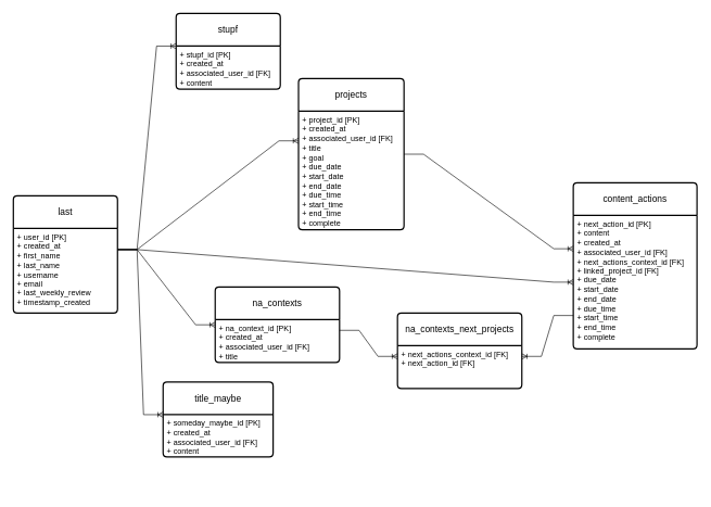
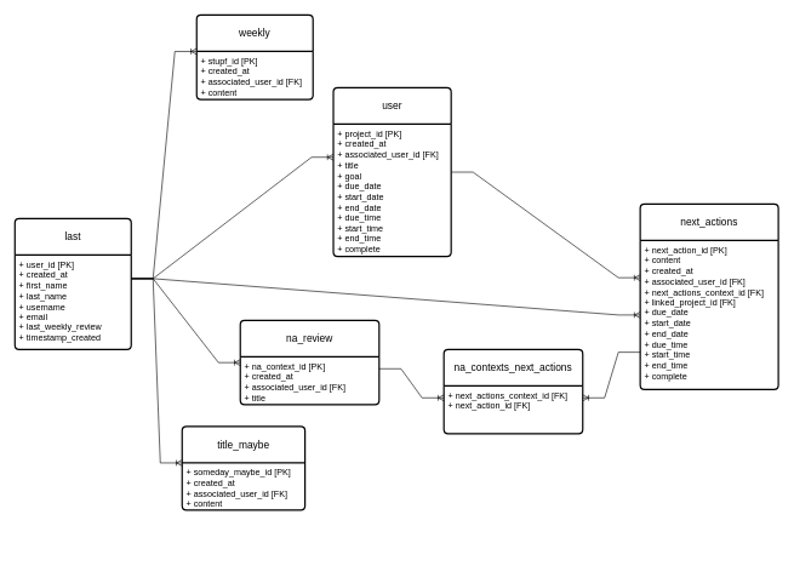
  <mxCell id="0" />
  <mxCell id="1" parent="0" />
  <mxCell id="2" value="last" style="swimlane;childLayout=stackLayout;horizontal=1;startSize=50;horizontalStack=0;rounded=1;fontSize=14;fontStyle=0;strokeWidth=2;resizeParent=0;resizeLast=1;shadow=0;dashed=0;align=center;arcSize=4;whiteSpace=wrap;html=1;" parent="1" vertex="1"><mxGeometry x="20" y="300" width="160" height="180" as="geometry" /></mxCell>
  <mxCell id="3" value="+ user_id [PK]&lt;div&gt;+ created_at&lt;br&gt;&lt;div&gt;+ first_name&lt;div&gt;+ last_name&lt;/div&gt;&lt;div&gt;+ username&lt;/div&gt;&lt;div&gt;+ email&lt;/div&gt;&lt;div&gt;&lt;span style=&quot;background-color: transparent; color: light-dark(rgb(0, 0, 0), rgb(255, 255, 255));&quot;&gt;+ last_weekly_review&amp;nbsp;&lt;/span&gt;&lt;/div&gt;&lt;div&gt;&lt;span style=&quot;background-color: transparent; color: light-dark(rgb(0, 0, 0), rgb(255, 255, 255));&quot;&gt;+ timestamp_created&lt;/span&gt;&lt;/div&gt;&lt;div&gt;&lt;br&gt;&lt;/div&gt;&lt;/div&gt;&lt;/div&gt;" style="align=left;strokeColor=none;fillColor=none;spacingLeft=4;spacingRight=4;fontSize=12;verticalAlign=top;resizable=0;rotatable=0;part=1;html=1;whiteSpace=wrap;" parent="2" vertex="1"><mxGeometry y="50" width="160" height="130" as="geometry" /></mxCell>
- <mxCell id="4" value="content_actions" style="swimlane;childLayout=stackLayout;horizontal=1;startSize=50;horizontalStack=0;rounded=1;fontSize=14;fontStyle=0;strokeWidth=2;resizeParent=0;resizeLast=1;shadow=0;dashed=0;align=center;arcSize=4;whiteSpace=wrap;html=1;" parent="1" vertex="1"><mxGeometry x="880" y="280" width="190" height="255" as="geometry" /></mxCell>
+ <mxCell id="4" value="next_actions" style="swimlane;childLayout=stackLayout;horizontal=1;startSize=50;horizontalStack=0;rounded=1;fontSize=14;fontStyle=0;strokeWidth=2;resizeParent=0;resizeLast=1;shadow=0;dashed=0;align=center;arcSize=4;whiteSpace=wrap;html=1;" parent="1" vertex="1"><mxGeometry x="880" y="280" width="190" height="255" as="geometry" /></mxCell>
  <mxCell id="5" value="+ next_action_id [PK]&lt;div&gt;+ content&lt;br&gt;&lt;div&gt;+ created_at&lt;br&gt;&lt;div&gt;+ associated_user_id [FK]&lt;br&gt;&lt;div&gt;+ next_actions_context_id [FK]&lt;/div&gt;&lt;div&gt;+ linked_project_id [FK]&lt;/div&gt;&lt;div&gt;&lt;div&gt;+ due_date&lt;/div&gt;&lt;div&gt;+ start_date&lt;/div&gt;&lt;div&gt;+ end_date&lt;/div&gt;&lt;div&gt;&lt;span style=&quot;background-color: transparent; color: light-dark(rgb(0, 0, 0), rgb(255, 255, 255));&quot;&gt;+ due_time&lt;/span&gt;&lt;/div&gt;&lt;div&gt;+ start_time&lt;/div&gt;&lt;div&gt;+ end_time&lt;/div&gt;&lt;/div&gt;&lt;div&gt;+ complete&lt;/div&gt;&lt;div&gt;&lt;br&gt;&lt;/div&gt;&lt;/div&gt;&lt;/div&gt;&lt;/div&gt;" style="align=left;strokeColor=none;fillColor=none;spacingLeft=4;spacingRight=4;fontSize=12;verticalAlign=top;resizable=0;rotatable=0;part=1;html=1;whiteSpace=wrap;" parent="4" vertex="1"><mxGeometry y="50" width="190" height="205" as="geometry" /></mxCell>
- <mxCell id="6" value="projects" style="swimlane;childLayout=stackLayout;horizontal=1;startSize=50;horizontalStack=0;rounded=1;fontSize=14;fontStyle=0;strokeWidth=2;resizeParent=0;resizeLast=1;shadow=0;dashed=0;align=center;arcSize=4;whiteSpace=wrap;html=1;" parent="1" vertex="1"><mxGeometry x="458" y="120" width="162" height="232" as="geometry" /></mxCell>
+ <mxCell id="6" value="user" style="swimlane;childLayout=stackLayout;horizontal=1;startSize=50;horizontalStack=0;rounded=1;fontSize=14;fontStyle=0;strokeWidth=2;resizeParent=0;resizeLast=1;shadow=0;dashed=0;align=center;arcSize=4;whiteSpace=wrap;html=1;" parent="1" vertex="1"><mxGeometry x="458" y="120" width="162" height="232" as="geometry" /></mxCell>
  <mxCell id="7" value="+ project_id [PK]&lt;div&gt;+ created_at&lt;br&gt;&lt;div&gt;+ associated_user_id [FK]&lt;br&gt;&lt;/div&gt;&lt;div&gt;+ title&lt;/div&gt;&lt;div&gt;+ goal&lt;/div&gt;&lt;div&gt;+ due_date&lt;/div&gt;&lt;div&gt;+ start_date&lt;/div&gt;&lt;div&gt;+ end_date&lt;/div&gt;&lt;div&gt;&lt;span style=&quot;background-color: transparent; color: light-dark(rgb(0, 0, 0), rgb(255, 255, 255));&quot;&gt;+ due_time&lt;/span&gt;&lt;/div&gt;&lt;div&gt;+ start_time&lt;/div&gt;&lt;div&gt;+ end_time&lt;/div&gt;&lt;div&gt;+ complete&lt;/div&gt;&lt;div&gt;&lt;br&gt;&lt;/div&gt;&lt;/div&gt;" style="align=left;strokeColor=none;fillColor=none;spacingLeft=4;spacingRight=4;fontSize=12;verticalAlign=top;resizable=0;rotatable=0;part=1;html=1;whiteSpace=wrap;" parent="6" vertex="1"><mxGeometry y="50" width="162" height="182" as="geometry" /></mxCell>
  <mxCell id="8" value="title_maybe" style="swimlane;childLayout=stackLayout;horizontal=1;startSize=50;horizontalStack=0;rounded=1;fontSize=14;fontStyle=0;strokeWidth=2;resizeParent=0;resizeLast=1;shadow=0;dashed=0;align=center;arcSize=4;whiteSpace=wrap;html=1;" parent="1" vertex="1"><mxGeometry x="250" y="586" width="169" height="115" as="geometry" /></mxCell>
  <mxCell id="9" value="+ someday_maybe_id [PK]&lt;div&gt;+ created_at&lt;br&gt;&lt;div&gt;+ associated_user_id [FK]&lt;br&gt;&lt;/div&gt;&lt;div&gt;+ content&lt;/div&gt;&lt;/div&gt;" style="align=left;strokeColor=none;fillColor=none;spacingLeft=4;spacingRight=4;fontSize=12;verticalAlign=top;resizable=0;rotatable=0;part=1;html=1;whiteSpace=wrap;" parent="8" vertex="1"><mxGeometry y="50" width="169" height="65" as="geometry" /></mxCell>
- <mxCell id="10" value="na_contexts" style="swimlane;childLayout=stackLayout;horizontal=1;startSize=50;horizontalStack=0;rounded=1;fontSize=14;fontStyle=0;strokeWidth=2;resizeParent=0;resizeLast=1;shadow=0;dashed=0;align=center;arcSize=4;whiteSpace=wrap;html=1;" parent="1" vertex="1"><mxGeometry x="330" y="440" width="191" height="116" as="geometry" /></mxCell>
+ <mxCell id="10" value="na_review" style="swimlane;childLayout=stackLayout;horizontal=1;startSize=50;horizontalStack=0;rounded=1;fontSize=14;fontStyle=0;strokeWidth=2;resizeParent=0;resizeLast=1;shadow=0;dashed=0;align=center;arcSize=4;whiteSpace=wrap;html=1;" parent="1" vertex="1"><mxGeometry x="330" y="440" width="191" height="116" as="geometry" /></mxCell>
  <mxCell id="11" value="+ na_context_id [PK]&lt;div&gt;+ created_at&lt;/div&gt;&lt;div&gt;+ associated_user_id [FK]&lt;/div&gt;&lt;div&gt;+ title&lt;/div&gt;" style="align=left;strokeColor=none;fillColor=none;spacingLeft=4;spacingRight=4;fontSize=12;verticalAlign=top;resizable=0;rotatable=0;part=1;html=1;whiteSpace=wrap;" parent="10" vertex="1"><mxGeometry y="50" width="191" height="66" as="geometry" /></mxCell>
- <mxCell id="12" value="stupf" style="swimlane;childLayout=stackLayout;horizontal=1;startSize=50;horizontalStack=0;rounded=1;fontSize=14;fontStyle=0;strokeWidth=2;resizeParent=0;resizeLast=1;shadow=0;dashed=0;align=center;arcSize=4;whiteSpace=wrap;html=1;" parent="1" vertex="1"><mxGeometry x="270" y="20" width="160" height="116" as="geometry" /></mxCell>
+ <mxCell id="12" value="weekly" style="swimlane;childLayout=stackLayout;horizontal=1;startSize=50;horizontalStack=0;rounded=1;fontSize=14;fontStyle=0;strokeWidth=2;resizeParent=0;resizeLast=1;shadow=0;dashed=0;align=center;arcSize=4;whiteSpace=wrap;html=1;" parent="1" vertex="1"><mxGeometry x="270" y="20" width="160" height="116" as="geometry" /></mxCell>
  <mxCell id="13" value="+ stupf_id [PK]&lt;div&gt;+ created_at&lt;br&gt;&lt;div&gt;+ associated_user_id [FK]&lt;br&gt;&lt;/div&gt;&lt;div&gt;+ content&lt;/div&gt;&lt;/div&gt;" style="align=left;strokeColor=none;fillColor=none;spacingLeft=4;spacingRight=4;fontSize=12;verticalAlign=top;resizable=0;rotatable=0;part=1;html=1;whiteSpace=wrap;" parent="12" vertex="1"><mxGeometry y="50" width="160" height="66" as="geometry" /></mxCell>
  <mxCell id="14" value="" style="edgeStyle=entityRelationEdgeStyle;fontSize=12;html=1;endArrow=ERoneToMany;rounded=0;exitX=1;exitY=0.5;exitDx=0;exitDy=0;entryX=0;entryY=0.25;entryDx=0;entryDy=0;" parent="1" source="6" target="5" edge="1"><mxGeometry width="100" height="100" relative="1" as="geometry"><mxPoint x="576" y="288" as="sourcePoint" /><mxPoint x="676" y="188" as="targetPoint" /><Array as="points"><mxPoint x="714" y="231" /><mxPoint x="646" y="192" /><mxPoint x="601" y="188" /><mxPoint x="695" y="117" /></Array></mxGeometry></mxCell>
  <mxCell id="15" value="" style="edgeStyle=entityRelationEdgeStyle;fontSize=12;html=1;endArrow=ERoneToMany;rounded=0;exitX=1;exitY=0.25;exitDx=0;exitDy=0;entryX=0;entryY=0;entryDx=0;entryDy=0;" parent="1" source="3" target="13" edge="1"><mxGeometry width="100" height="100" relative="1" as="geometry"><mxPoint x="250" y="424" as="sourcePoint" /><mxPoint x="384" y="353" as="targetPoint" /><Array as="points"><mxPoint x="408" y="385" /><mxPoint x="340" y="346" /><mxPoint x="295" y="342" /><mxPoint x="389" y="271" /></Array></mxGeometry></mxCell>
  <mxCell id="16" value="" style="edgeStyle=entityRelationEdgeStyle;fontSize=12;html=1;endArrow=ERoneToMany;rounded=0;exitX=1;exitY=0.25;exitDx=0;exitDy=0;entryX=0;entryY=0.25;entryDx=0;entryDy=0;" parent="1" source="3" target="7" edge="1"><mxGeometry width="100" height="100" relative="1" as="geometry"><mxPoint x="404" y="352" as="sourcePoint" /><mxPoint x="538" y="281" as="targetPoint" /><Array as="points"><mxPoint x="562" y="313" /><mxPoint x="494" y="274" /><mxPoint x="449" y="270" /><mxPoint x="543" y="199" /></Array></mxGeometry></mxCell>
  <mxCell id="17" value="" style="edgeStyle=entityRelationEdgeStyle;fontSize=12;html=1;endArrow=ERoneToMany;rounded=0;exitX=1;exitY=0.25;exitDx=0;exitDy=0;entryX=0;entryY=0.5;entryDx=0;entryDy=0;" parent="1" source="3" target="5" edge="1"><mxGeometry width="100" height="100" relative="1" as="geometry"><mxPoint x="365" y="581" as="sourcePoint" /><mxPoint x="499" y="510" as="targetPoint" /><Array as="points"><mxPoint x="523" y="542" /><mxPoint x="455" y="503" /><mxPoint x="410" y="499" /><mxPoint x="504" y="428" /></Array></mxGeometry></mxCell>
  <mxCell id="18" value="" style="edgeStyle=entityRelationEdgeStyle;fontSize=12;html=1;endArrow=ERoneToMany;rounded=0;exitX=1;exitY=0.25;exitDx=0;exitDy=0;entryX=0;entryY=0.5;entryDx=0;entryDy=0;" parent="1" source="3" target="10" edge="1"><mxGeometry width="100" height="100" relative="1" as="geometry"><mxPoint x="408" y="627" as="sourcePoint" /><mxPoint x="542" y="556" as="targetPoint" /><Array as="points"><mxPoint x="566" y="588" /><mxPoint x="498" y="549" /><mxPoint x="453" y="545" /><mxPoint x="547" y="474" /></Array></mxGeometry></mxCell>
  <mxCell id="19" value="" style="edgeStyle=entityRelationEdgeStyle;fontSize=12;html=1;endArrow=ERoneToMany;rounded=0;exitX=1;exitY=0.25;exitDx=0;exitDy=0;entryX=0;entryY=0;entryDx=0;entryDy=0;" parent="1" source="3" target="9" edge="1"><mxGeometry width="100" height="100" relative="1" as="geometry"><mxPoint x="420" y="414" as="sourcePoint" /><mxPoint x="810" y="403" as="targetPoint" /><Array as="points"><mxPoint x="717" y="541" /><mxPoint x="649" y="502" /><mxPoint x="604" y="498" /><mxPoint x="698" y="427" /></Array></mxGeometry></mxCell>
  <mxCell id="20" value="" style="edgeStyle=entityRelationEdgeStyle;fontSize=12;html=1;endArrow=ERoneToMany;rounded=0;exitX=0;exitY=0.75;exitDx=0;exitDy=0;entryX=1;entryY=0.25;entryDx=0;entryDy=0;" parent="1" source="5" target="22" edge="1"><mxGeometry width="100" height="100" relative="1" as="geometry"><mxPoint x="723" y="674.75" as="sourcePoint" /><mxPoint x="917" y="558" as="targetPoint" /></mxGeometry></mxCell>
- <mxCell id="21" value="na_contexts_next_projects" style="swimlane;childLayout=stackLayout;horizontal=1;startSize=50;horizontalStack=0;rounded=1;fontSize=14;fontStyle=0;strokeWidth=2;resizeParent=0;resizeLast=1;shadow=0;dashed=0;align=center;arcSize=4;whiteSpace=wrap;html=1;" vertex="1" parent="1"><mxGeometry x="610" y="480" width="191" height="116" as="geometry" /></mxCell>
+ <mxCell id="21" value="na_contexts_next_actions" style="swimlane;childLayout=stackLayout;horizontal=1;startSize=50;horizontalStack=0;rounded=1;fontSize=14;fontStyle=0;strokeWidth=2;resizeParent=0;resizeLast=1;shadow=0;dashed=0;align=center;arcSize=4;whiteSpace=wrap;html=1;" vertex="1" parent="1"><mxGeometry x="610" y="480" width="191" height="116" as="geometry" /></mxCell>
  <mxCell id="22" value="+ next_actions_context_id [FK]&lt;div&gt;+ next_action_id [FK]&lt;/div&gt;" style="align=left;strokeColor=none;fillColor=none;spacingLeft=4;spacingRight=4;fontSize=12;verticalAlign=top;resizable=0;rotatable=0;part=1;html=1;whiteSpace=wrap;" vertex="1" parent="21"><mxGeometry y="50" width="191" height="66" as="geometry" /></mxCell>
  <mxCell id="23" value="" style="edgeStyle=entityRelationEdgeStyle;fontSize=12;html=1;endArrow=ERoneToMany;rounded=0;exitX=1;exitY=0.25;exitDx=0;exitDy=0;entryX=0;entryY=0.25;entryDx=0;entryDy=0;" edge="1" parent="1" source="11" target="22"><mxGeometry width="100" height="100" relative="1" as="geometry"><mxPoint x="460" y="591" as="sourcePoint" /><mxPoint x="614" y="686" as="targetPoint" /><Array as="points"><mxPoint x="800" y="756" /><mxPoint x="732" y="717" /><mxPoint x="687" y="713" /><mxPoint x="781" y="642" /></Array></mxGeometry></mxCell>
